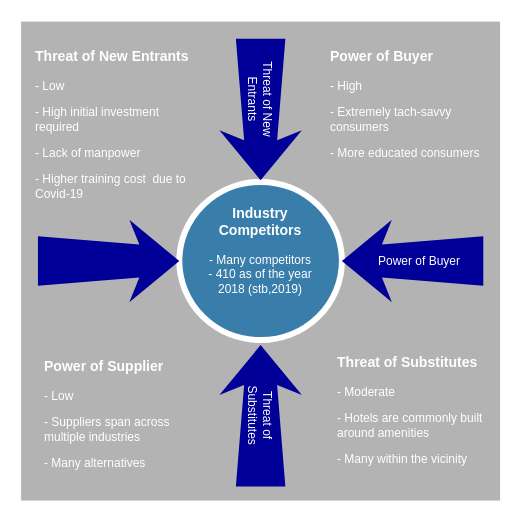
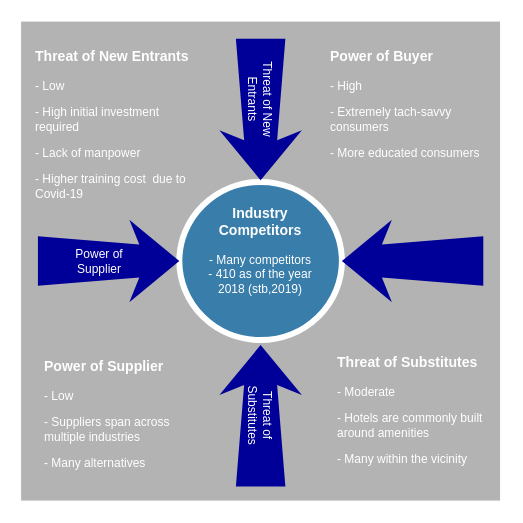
  <mxCell id="0" />
  <mxCell id="1" parent="0" />
  <mxCell id="2" value="" style="rounded=0;whiteSpace=wrap;html=1;fontColor=#FFFFFF;strokeColor=#FFFFFF;fillColor=#B3B3B3;" vertex="1" parent="1"><mxGeometry x="20.11" y="20.56" width="480" height="480" as="geometry" /></mxCell>
  <mxCell id="3" value="&lt;h3&gt;&lt;p&gt;&lt;br&gt;&lt;/p&gt;&lt;/h3&gt;" style="ellipse;whiteSpace=wrap;html=1;rounded=0;shadow=0;strokeWidth=6;fontSize=14;align=center;fillColor=#397DAA;strokeColor=#FFFFFF;fontColor=#FFFFFF;" parent="1" vertex="1"><mxGeometry x="178.821" y="181.5" width="162.588" height="158.125" as="geometry" /></mxCell>
  <mxCell id="4" value="" style="html=1;shadow=0;dashed=0;align=center;verticalAlign=middle;shape=mxgraph.arrows2.stylisedArrow;dy=0.6;dx=40;notch=0;feather=0.4;rounded=0;strokeWidth=1;fontSize=27;strokeColor=none;fillColor=#000099;" parent="1" vertex="1"><mxGeometry x="37.44" y="219.312" width="141.381" height="82.5" as="geometry" /></mxCell>
  <mxCell id="5" value="" style="html=1;shadow=0;dashed=0;align=center;verticalAlign=middle;shape=mxgraph.arrows2.stylisedArrow;dy=0.6;dx=40;notch=0;feather=0.4;rounded=0;strokeWidth=1;fontSize=27;strokeColor=none;fillColor=#000099;rotation=-180;" vertex="1" parent="1"><mxGeometry x="341.409" y="219.312" width="141.381" height="82.5" as="geometry" /></mxCell>
  <mxCell id="6" value="" style="html=1;shadow=0;dashed=0;align=center;verticalAlign=middle;shape=mxgraph.arrows2.stylisedArrow;dy=0.6;dx=40;notch=0;feather=0.4;rounded=0;strokeWidth=1;fontSize=27;strokeColor=none;fillColor=#000099;rotation=-90;" vertex="1" parent="1"><mxGeometry x="189.425" y="374" width="141.381" height="82.5" as="geometry" /></mxCell>
  <mxCell id="7" value="" style="html=1;shadow=0;dashed=0;align=center;verticalAlign=middle;shape=mxgraph.arrows2.stylisedArrow;dy=0.6;dx=40;notch=0;feather=0.4;rounded=0;strokeWidth=1;fontSize=27;strokeColor=none;fillColor=#000099;rotation=90;" vertex="1" parent="1"><mxGeometry x="189.435" y="67.75" width="141.381" height="82.5" as="geometry" /></mxCell>
- <mxCell id="8" value="&lt;font color=&quot;#ffffff&quot;&gt;Power of Buyer&lt;/font&gt;" style="text;html=1;strokeColor=none;fillColor=none;align=center;verticalAlign=middle;whiteSpace=wrap;rounded=0;" vertex="1" parent="1"><mxGeometry x="374" y="245.56" width="90" height="30" as="geometry" /></mxCell>
+ <mxCell id="9" value="&lt;font color=&quot;#ffffff&quot;&gt;Power of Supplier&lt;/font&gt;" style="text;html=1;strokeColor=none;fillColor=none;align=center;verticalAlign=middle;whiteSpace=wrap;rounded=0;" vertex="1" parent="1"><mxGeometry x="54" y="245.56" width="90" height="30" as="geometry" /></mxCell>
  <mxCell id="10" value="&lt;font color=&quot;#ffffff&quot;&gt;Threat of Substitutes&lt;/font&gt;" style="text;html=1;strokeColor=none;fillColor=none;align=center;verticalAlign=middle;whiteSpace=wrap;rounded=0;rotation=90;" vertex="1" parent="1"><mxGeometry x="215.12" y="400.25" width="90" height="30" as="geometry" /></mxCell>
  <mxCell id="11" value="&lt;font color=&quot;#ffffff&quot;&gt;Threat of New Entrants&lt;/font&gt;" style="text;html=1;strokeColor=none;fillColor=none;align=center;verticalAlign=middle;whiteSpace=wrap;rounded=0;rotation=90;" vertex="1" parent="1"><mxGeometry x="215.11" y="84" width="90" height="30" as="geometry" /></mxCell>
  <mxCell id="12" value="&lt;h3&gt;Power of Supplier&lt;/h3&gt;&lt;p&gt;&lt;span&gt;- Low&lt;/span&gt;&lt;br&gt;&lt;/p&gt;&lt;p&gt;- Suppliers span across multiple industries&lt;/p&gt;&lt;p&gt;- Many alternatives&lt;/p&gt;" style="text;html=1;strokeColor=none;fillColor=none;spacing=5;spacingTop=-20;whiteSpace=wrap;overflow=hidden;rounded=0;fontColor=#FFFFFF;" vertex="1" parent="1"><mxGeometry x="38.56" y="354" width="156.56" height="130" as="geometry" /></mxCell>
  <mxCell id="13" value="&lt;h3&gt;Threat of Substitutes&lt;/h3&gt;&lt;p&gt;&lt;span&gt;- Moderate&lt;/span&gt;&lt;br&gt;&lt;/p&gt;&lt;p&gt;- Hotels are commonly built around amenities&lt;/p&gt;&lt;p&gt;- Many within the vicinity&lt;/p&gt;" style="text;html=1;strokeColor=none;fillColor=none;spacing=5;spacingTop=-20;whiteSpace=wrap;overflow=hidden;rounded=0;fontColor=#FFFFFF;" vertex="1" parent="1"><mxGeometry x="331.72" y="350.25" width="156.56" height="130" as="geometry" /></mxCell>
  <mxCell id="14" value="&lt;h3&gt;Power of Buyer&lt;/h3&gt;&lt;p&gt;&lt;span&gt;- High&lt;/span&gt;&lt;/p&gt;&lt;p&gt;&lt;span&gt;- Extremely tach-savvy consumers&lt;/span&gt;&lt;/p&gt;&lt;p&gt;&lt;span&gt;- More educated consumers&lt;/span&gt;&lt;/p&gt;&lt;p&gt;&lt;span&gt;- Information and reviews are easily accessible&lt;/span&gt;&lt;/p&gt;" style="text;html=1;strokeColor=none;fillColor=none;spacing=5;spacingTop=-20;whiteSpace=wrap;overflow=hidden;rounded=0;fontColor=#FFFFFF;" vertex="1" parent="1"><mxGeometry x="325.12" y="44" width="163.28" height="130" as="geometry" /></mxCell>
  <mxCell id="15" value="&lt;h3&gt;Threat of New Entrants&lt;/h3&gt;&lt;p&gt;&lt;span&gt;- Low&lt;/span&gt;&lt;br&gt;&lt;/p&gt;&lt;p&gt;- High initial investment required&lt;/p&gt;&lt;p&gt;- Lack of manpower&lt;/p&gt;&lt;p&gt;- Higher training cost&amp;nbsp; due to Covid-19&lt;/p&gt;" style="text;html=1;strokeColor=none;fillColor=none;spacing=5;spacingTop=-20;whiteSpace=wrap;overflow=hidden;rounded=0;fontColor=#FFFFFF;" vertex="1" parent="1"><mxGeometry x="30.15" y="44" width="171.14" height="162.5" as="geometry" /></mxCell>
  <mxCell id="16" value="&lt;h3&gt;Industry Competitors&lt;/h3&gt;&lt;div&gt;- Many competitors&lt;/div&gt;&lt;div&gt;- 410 as of the year 2018 (stb,2019)&lt;/div&gt;" style="text;html=1;strokeColor=none;fillColor=none;spacing=5;spacingTop=-20;whiteSpace=wrap;overflow=hidden;rounded=0;fontColor=#FFFFFF;align=center;" vertex="1" parent="1"><mxGeometry x="195.12" y="200.56" width="130" height="120" as="geometry" /></mxCell>
